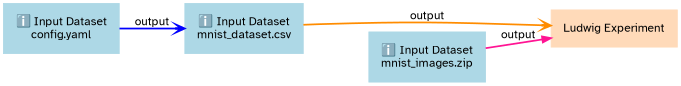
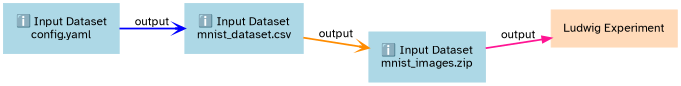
  digraph {
    rankdir=LR
    node [color=lightblue fontname="Atkinson Hyperlegible" margin="0.2,0.2" shape=box style=filled]
    edge [arrowhead=vee fontname="Atkinson Hyperlegible" style=bold]
    n1 [label="ℹ️ Input Dataset\nconfig.yaml"]
    n2 [label="ℹ️ Input Dataset\nmnist_dataset.csv"]
    n3 [color=peachpuff label="Ludwig Experiment"]
    n4 [label="ℹ️ Input Dataset\nmnist_images.zip"]
    n1 -> n2 [color=blue label=output]
-   n2 -> n3 [color=darkorange label=output]
+   n2 -> n4 [color=darkorange label=output]
    n4 -> n3 [arrowhead=normal color=deeppink label=output]
  }
